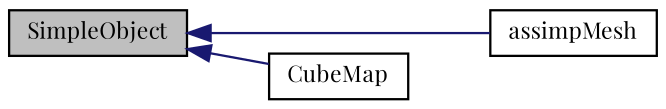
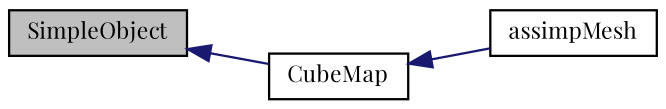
  digraph {
    fontname="Playfair Display"
    rankdir=LR
    node [color=black fillcolor=white fontname="Playfair Display" fontsize=10 shape=record style=filled]
    edge [color=midnightblue dir=back fontname="Playfair Display" fontsize=10 labelfontname=Helvetica labelfontsize=10 style=solid]
    n1 [fillcolor=grey75 fontcolor=black height=0.2 label=SimpleObject width=0.4]
    n2 [height=0.2 label=assimpMesh width=0.4]
    n3 [height=0.2 label=CubeMap width=0.4]
-   n1 -> n2
+   n3 -> n2
    n1 -> n3
  }
